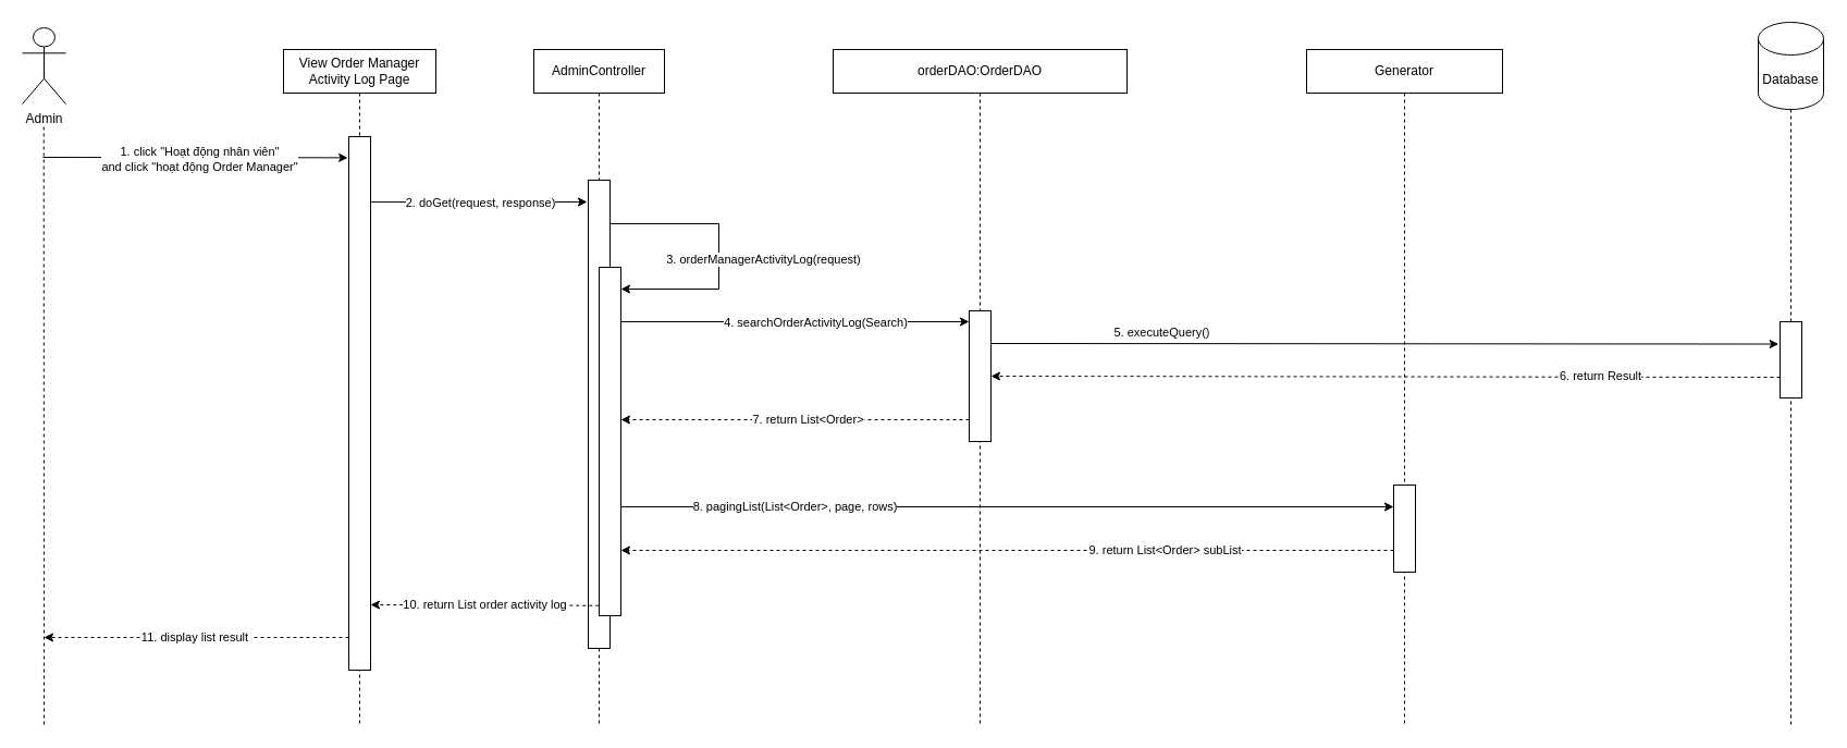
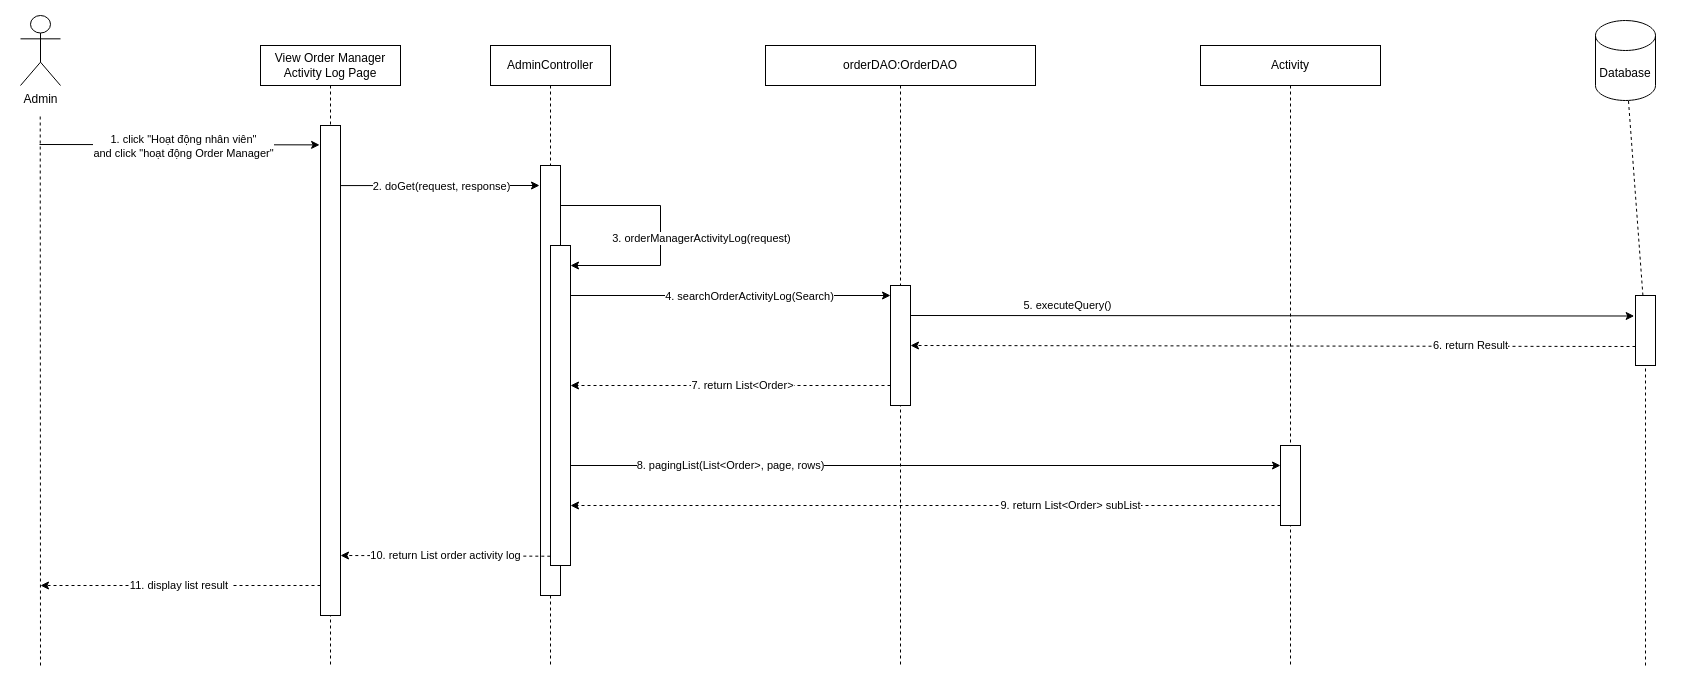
  <mxCell id="0" />
  <mxCell id="1" parent="0" />
  <mxCell id="2" value="orderDAO:OrderDAO" style="shape=umlLifeline;perimeter=lifelinePerimeter;whiteSpace=wrap;html=1;container=1;dropTarget=0;collapsible=0;recursiveResize=0;outlineConnect=0;portConstraint=eastwest;newEdgeStyle={&quot;curved&quot;:0,&quot;rounded&quot;:0};" parent="1" vertex="1"><mxGeometry x="765" y="45" width="270" height="620" as="geometry" /></mxCell>
  <mxCell id="3" value="" style="endArrow=none;dashed=1;html=1;rounded=0;" parent="1" source="26" target="4" edge="1"><mxGeometry width="50" height="50" relative="1" as="geometry"><mxPoint x="1180" y="785" as="sourcePoint" /><mxPoint x="270" y="115" as="targetPoint" /></mxGeometry></mxCell>
- <mxCell id="4" value="Database" style="shape=cylinder3;whiteSpace=wrap;html=1;boundedLbl=1;backgroundOutline=1;size=15;" parent="1" vertex="1"><mxGeometry x="1615" y="20" width="60" height="80" as="geometry" /></mxCell>
- <mxCell id="5" value="Admin" style="shape=umlActor;verticalLabelPosition=bottom;verticalAlign=top;html=1;" parent="1" vertex="1"><mxGeometry x="20" y="25" width="40" height="70" as="geometry" /></mxCell>
+ <mxCell id="4" value="Database" style="shape=cylinder3;whiteSpace=wrap;html=1;boundedLbl=1;backgroundOutline=1;size=15;" parent="1" vertex="1"><mxGeometry x="1595" y="20" width="60" height="80" as="geometry" /></mxCell>
+ <mxCell id="5" value="Admin" style="shape=umlActor;verticalLabelPosition=bottom;verticalAlign=top;html=1;" parent="1" vertex="1"><mxGeometry x="20" y="15" width="40" height="70" as="geometry" /></mxCell>
  <mxCell id="6" value="" style="endArrow=none;dashed=1;html=1;rounded=0;" parent="1" edge="1"><mxGeometry width="50" height="50" relative="1" as="geometry"><mxPoint x="40" y="665" as="sourcePoint" /><mxPoint x="39.72" y="115" as="targetPoint" /></mxGeometry></mxCell>
  <mxCell id="7" value="AdminController" style="shape=umlLifeline;perimeter=lifelinePerimeter;whiteSpace=wrap;html=1;container=1;dropTarget=0;collapsible=0;recursiveResize=0;outlineConnect=0;portConstraint=eastwest;newEdgeStyle={&quot;curved&quot;:0,&quot;rounded&quot;:0};" parent="1" vertex="1"><mxGeometry x="490" y="45" width="120" height="620" as="geometry" /></mxCell>
- <mxCell id="8" value="Generator" style="shape=umlLifeline;perimeter=lifelinePerimeter;whiteSpace=wrap;html=1;container=1;dropTarget=0;collapsible=0;recursiveResize=0;outlineConnect=0;portConstraint=eastwest;newEdgeStyle={&quot;curved&quot;:0,&quot;rounded&quot;:0};" parent="1" vertex="1"><mxGeometry x="1200" y="45" width="180" height="620" as="geometry" /></mxCell>
+ <mxCell id="8" value="Activity" style="shape=umlLifeline;perimeter=lifelinePerimeter;whiteSpace=wrap;html=1;container=1;dropTarget=0;collapsible=0;recursiveResize=0;outlineConnect=0;portConstraint=eastwest;newEdgeStyle={&quot;curved&quot;:0,&quot;rounded&quot;:0};" parent="1" vertex="1"><mxGeometry x="1200" y="45" width="180" height="620" as="geometry" /></mxCell>
  <mxCell id="9" value="" style="endArrow=classic;html=1;rounded=0;entryX=-0.05;entryY=0.024;entryDx=0;entryDy=0;entryPerimeter=0;" parent="1" edge="1"><mxGeometry width="50" height="50" relative="1" as="geometry"><mxPoint x="340" y="185.08" as="sourcePoint" /><mxPoint x="539" y="185" as="targetPoint" /></mxGeometry></mxCell>
  <mxCell id="10" value="2. doGet(request, response)" style="edgeLabel;html=1;align=center;verticalAlign=middle;resizable=0;points=[];" parent="9" vertex="1" connectable="0"><mxGeometry x="0.087" relative="1" as="geometry"><mxPoint x="-7" as="offset" /></mxGeometry></mxCell>
  <mxCell id="11" value="" style="endArrow=classic;html=1;rounded=0;entryX=0.005;entryY=0.034;entryDx=0;entryDy=0;entryPerimeter=0;" parent="1" edge="1"><mxGeometry width="50" height="50" relative="1" as="geometry"><mxPoint x="39" y="144" as="sourcePoint" /><mxPoint x="319.1" y="144.38" as="targetPoint" /></mxGeometry></mxCell>
  <mxCell id="12" value="1. click &quot;Hoạt động nhân viên&quot; &lt;br&gt;and click &quot;hoạt động Order Manager&quot;" style="edgeLabel;html=1;align=center;verticalAlign=middle;resizable=0;points=[];" parent="11" vertex="1" connectable="0"><mxGeometry x="-0.158" y="2" relative="1" as="geometry"><mxPoint x="25" y="3" as="offset" /></mxGeometry></mxCell>
  <mxCell id="13" value="" style="rounded=0;whiteSpace=wrap;html=1;" parent="1" vertex="1"><mxGeometry x="540" y="165" width="20" height="430" as="geometry" /></mxCell>
  <mxCell id="14" value="" style="rounded=0;whiteSpace=wrap;html=1;" parent="1" vertex="1"><mxGeometry x="890" y="285" width="20" height="120" as="geometry" /></mxCell>
  <mxCell id="15" value="&lt;span id=&quot;docs-internal-guid-dc2d509d-7fff-d388-6200-2b9743ca5b75&quot;&gt;&lt;/span&gt;View Order Manager Activity Log Page" style="shape=umlLifeline;perimeter=lifelinePerimeter;whiteSpace=wrap;html=1;container=1;dropTarget=0;collapsible=0;recursiveResize=0;outlineConnect=0;portConstraint=eastwest;newEdgeStyle={&quot;curved&quot;:0,&quot;rounded&quot;:0};" parent="1" vertex="1"><mxGeometry x="260" y="45" width="140" height="620" as="geometry" /></mxCell>
  <mxCell id="16" value="" style="rounded=0;whiteSpace=wrap;html=1;" parent="1" vertex="1"><mxGeometry x="320" y="125" width="20" height="490" as="geometry" /></mxCell>
  <mxCell id="17" value="" style="rounded=0;whiteSpace=wrap;html=1;" parent="1" vertex="1"><mxGeometry x="550" y="245" width="20" height="320" as="geometry" /></mxCell>
  <mxCell id="18" value="" style="endArrow=classic;html=1;rounded=0;" parent="1" edge="1"><mxGeometry width="50" height="50" relative="1" as="geometry"><mxPoint x="560" y="205" as="sourcePoint" /><mxPoint x="570" y="265" as="targetPoint" /><Array as="points"><mxPoint x="660" y="205" /><mxPoint x="660" y="265" /></Array></mxGeometry></mxCell>
  <mxCell id="19" value="3. orderManagerActivityLog(request)" style="edgeLabel;html=1;align=center;verticalAlign=middle;resizable=0;points=[];" parent="18" vertex="1" connectable="0"><mxGeometry x="0.087" relative="1" as="geometry"><mxPoint x="40" y="-4" as="offset" /></mxGeometry></mxCell>
  <mxCell id="20" value="11. display list result&amp;nbsp;" style="endArrow=classic;html=1;rounded=0;dashed=1;exitX=0.005;exitY=0.82;exitDx=0;exitDy=0;exitPerimeter=0;" parent="1" edge="1"><mxGeometry width="50" height="50" relative="1" as="geometry"><mxPoint x="320" y="585" as="sourcePoint" /><mxPoint x="40" y="585" as="targetPoint" /><mxPoint as="offset" /></mxGeometry></mxCell>
  <mxCell id="21" value="7. return&amp;nbsp;List&amp;lt;Order&amp;gt;" style="endArrow=classic;html=1;rounded=0;dashed=1;exitX=-0.178;exitY=0.826;exitDx=0;exitDy=0;exitPerimeter=0;" parent="1" edge="1"><mxGeometry x="-0.075" width="50" height="50" relative="1" as="geometry"><mxPoint x="890" y="385" as="sourcePoint" /><mxPoint x="570" y="385" as="targetPoint" /><mxPoint as="offset" /></mxGeometry></mxCell>
  <mxCell id="22" value="" style="rounded=0;whiteSpace=wrap;html=1;" parent="1" vertex="1"><mxGeometry x="1280" y="445" width="20" height="80" as="geometry" /></mxCell>
  <mxCell id="23" value="5. executeQuery()" style="endArrow=classic;html=1;rounded=0;entryX=-0.065;entryY=0.293;entryDx=0;entryDy=0;entryPerimeter=0;exitX=1;exitY=0.25;exitDx=0;exitDy=0;" parent="1" source="14" target="26" edge="1"><mxGeometry x="-0.565" y="10" width="50" height="50" relative="1" as="geometry"><mxPoint x="920" y="316" as="sourcePoint" /><mxPoint x="1630" y="315" as="targetPoint" /><mxPoint as="offset" /></mxGeometry></mxCell>
  <mxCell id="24" value="6. return Result" style="endArrow=classic;html=1;rounded=0;dashed=1;exitX=0.012;exitY=0.85;exitDx=0;exitDy=0;exitPerimeter=0;entryX=1;entryY=0.5;entryDx=0;entryDy=0;" parent="1" target="14" edge="1"><mxGeometry x="-0.545" y="-1" width="50" height="50" relative="1" as="geometry"><mxPoint x="1635" y="346" as="sourcePoint" /><mxPoint x="920" y="346" as="targetPoint" /><mxPoint as="offset" /></mxGeometry></mxCell>
  <mxCell id="25" value="" style="endArrow=none;dashed=1;html=1;rounded=0;" parent="1" target="26" edge="1"><mxGeometry width="50" height="50" relative="1" as="geometry"><mxPoint x="1645" y="665" as="sourcePoint" /><mxPoint x="1960" y="175" as="targetPoint" /></mxGeometry></mxCell>
  <mxCell id="26" value="" style="rounded=0;whiteSpace=wrap;html=1;" parent="1" vertex="1"><mxGeometry x="1635" y="295" width="20" height="70" as="geometry" /></mxCell>
  <mxCell id="27" value="10. return List order activity log" style="endArrow=classic;html=1;rounded=0;dashed=1;exitX=-0.01;exitY=0.971;exitDx=0;exitDy=0;exitPerimeter=0;" parent="1" source="17" edge="1"><mxGeometry width="50" height="50" relative="1" as="geometry"><mxPoint x="540" y="555.46" as="sourcePoint" /><mxPoint x="340" y="555" as="targetPoint" /><mxPoint as="offset" /></mxGeometry></mxCell>
  <mxCell id="28" value="4. searchOrderActivityLog(Search)" style="endArrow=classic;html=1;rounded=0;exitX=1;exitY=0.25;exitDx=0;exitDy=0;" parent="1" edge="1"><mxGeometry x="0.119" y="-1" width="50" height="50" relative="1" as="geometry"><mxPoint x="570" y="295" as="sourcePoint" /><mxPoint x="890" y="295" as="targetPoint" /><mxPoint as="offset" /></mxGeometry></mxCell>
  <mxCell id="29" value="8. pagingList(List&amp;lt;Order&amp;gt;, page, rows)" style="endArrow=classic;html=1;rounded=0;entryX=0;entryY=0.25;entryDx=0;entryDy=0;" parent="1" target="22" edge="1"><mxGeometry x="-0.548" width="50" height="50" relative="1" as="geometry"><mxPoint x="570" y="465" as="sourcePoint" /><mxPoint x="890" y="455" as="targetPoint" /><mxPoint as="offset" /></mxGeometry></mxCell>
  <mxCell id="30" value="9. return List&amp;lt;Order&amp;gt; subList" style="endArrow=classic;html=1;rounded=0;dashed=1;exitX=-0.178;exitY=0.826;exitDx=0;exitDy=0;exitPerimeter=0;" parent="1" edge="1"><mxGeometry x="-0.408" width="50" height="50" relative="1" as="geometry"><mxPoint x="1280" y="505" as="sourcePoint" /><mxPoint x="570" y="505" as="targetPoint" /><mxPoint as="offset" /></mxGeometry></mxCell>
